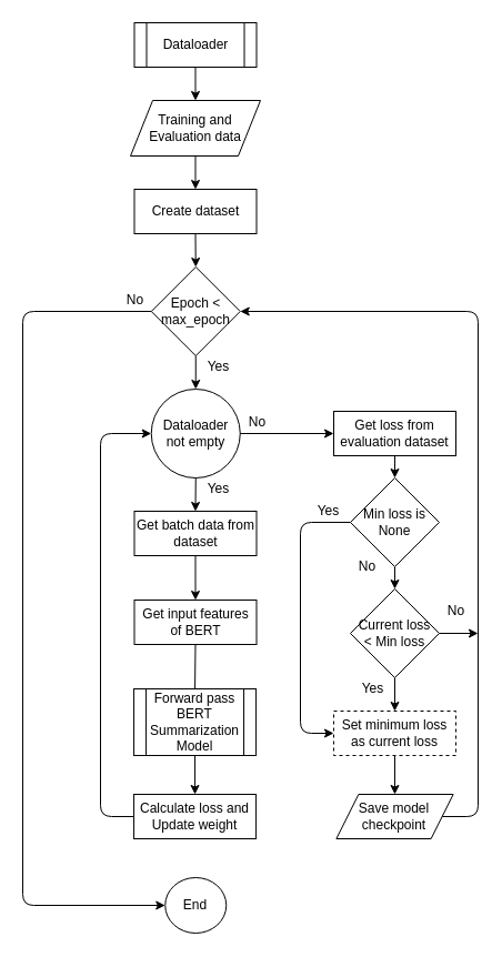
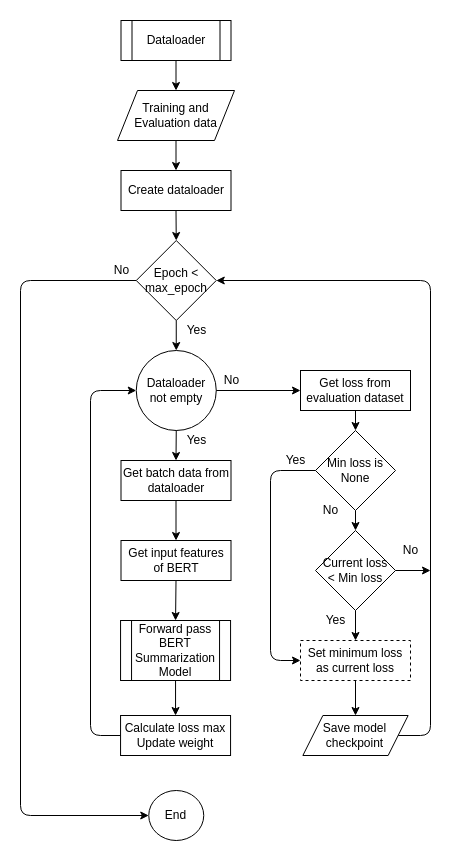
  <mxCell id="0" />
  <mxCell id="1" parent="0" />
  <mxCell id="2" value="End" style="ellipse;whiteSpace=wrap;html=1;" parent="1" vertex="1"><mxGeometry x="148.25" y="790" width="55" height="50" as="geometry" /></mxCell>
- <mxCell id="3" value="Create dataset" style="rounded=0;whiteSpace=wrap;html=1;" parent="1" vertex="1"><mxGeometry x="120.5" y="170" width="110" height="40" as="geometry" /></mxCell>
+ <mxCell id="3" value="Create dataloader" style="rounded=0;whiteSpace=wrap;html=1;" parent="1" vertex="1"><mxGeometry x="120.5" y="170" width="110" height="40" as="geometry" /></mxCell>
  <mxCell id="4" value="Epoch &amp;lt; max_epoch" style="rhombus;whiteSpace=wrap;html=1;" parent="1" vertex="1"><mxGeometry x="135.75" y="240" width="80" height="80" as="geometry" /></mxCell>
  <mxCell id="5" value="Dataloader not empty" style="ellipse;whiteSpace=wrap;html=1;" parent="1" vertex="1"><mxGeometry x="135.75" y="350" width="80" height="80" as="geometry" /></mxCell>
  <mxCell id="6" value="Dataloader" style="shape=process;whiteSpace=wrap;html=1;backgroundOutline=1;" parent="1" vertex="1"><mxGeometry x="120.5" y="20" width="110" height="40" as="geometry" /></mxCell>
  <mxCell id="7" value="Get loss from evaluation dataset" style="rounded=0;whiteSpace=wrap;html=1;" parent="1" vertex="1"><mxGeometry x="300" y="370" width="110" height="40" as="geometry" /></mxCell>
  <mxCell id="8" value="" style="endArrow=classic;html=1;exitX=0.5;exitY=1;exitDx=0;exitDy=0;entryX=0.5;entryY=0;entryDx=0;entryDy=0;" parent="1" source="3" target="4" edge="1"><mxGeometry width="50" height="50" relative="1" as="geometry"><mxPoint x="260" y="460" as="sourcePoint" /><mxPoint x="290" y="470" as="targetPoint" /></mxGeometry></mxCell>
  <mxCell id="9" value="" style="endArrow=classic;html=1;exitX=0.5;exitY=1;exitDx=0;exitDy=0;entryX=0.5;entryY=0;entryDx=0;entryDy=0;" parent="1" source="4" target="5" edge="1"><mxGeometry width="50" height="50" relative="1" as="geometry"><mxPoint x="224" y="630" as="sourcePoint" /><mxPoint x="300" y="660" as="targetPoint" /></mxGeometry></mxCell>
  <mxCell id="10" value="" style="endArrow=classic;html=1;exitX=0.5;exitY=1;exitDx=0;exitDy=0;entryX=0.5;entryY=0;entryDx=0;entryDy=0;" parent="1" source="5" edge="1" target="17"><mxGeometry width="50" height="50" relative="1" as="geometry"><mxPoint x="240" y="790" as="sourcePoint" /><mxPoint x="210" y="600" as="targetPoint" /></mxGeometry></mxCell>
  <mxCell id="11" value="Training and Evaluation data" style="shape=parallelogram;perimeter=parallelogramPerimeter;whiteSpace=wrap;html=1;fixedSize=1;" parent="1" vertex="1"><mxGeometry x="117" y="90" width="117" height="50" as="geometry" /></mxCell>
  <mxCell id="12" value="" style="endArrow=classic;html=1;exitX=0.5;exitY=1;exitDx=0;exitDy=0;entryX=0.5;entryY=0;entryDx=0;entryDy=0;" parent="1" source="6" target="11" edge="1"><mxGeometry width="50" height="50" relative="1" as="geometry"><mxPoint x="330" y="170" as="sourcePoint" /><mxPoint x="380" y="120" as="targetPoint" /></mxGeometry></mxCell>
  <mxCell id="13" value="" style="endArrow=classic;html=1;exitX=0.5;exitY=1;exitDx=0;exitDy=0;entryX=0.5;entryY=0;entryDx=0;entryDy=0;" parent="1" source="11" target="3" edge="1"><mxGeometry width="50" height="50" relative="1" as="geometry"><mxPoint x="230.94" y="280" as="sourcePoint" /><mxPoint x="260" y="310" as="targetPoint" /></mxGeometry></mxCell>
  <mxCell id="14" value="" style="endArrow=classic;html=1;exitX=1;exitY=0.5;exitDx=0;exitDy=0;entryX=0;entryY=0.5;entryDx=0;entryDy=0;" parent="1" source="5" target="7" edge="1"><mxGeometry width="50" height="50" relative="1" as="geometry"><mxPoint x="350" y="720" as="sourcePoint" /><mxPoint x="360" y="750" as="targetPoint" /></mxGeometry></mxCell>
  <mxCell id="15" value="" style="endArrow=classic;html=1;exitX=0;exitY=0.5;exitDx=0;exitDy=0;entryX=0;entryY=0.5;entryDx=0;entryDy=0;" parent="1" source="4" target="2" edge="1"><mxGeometry width="50" height="50" relative="1" as="geometry"><mxPoint x="160" y="590" as="sourcePoint" /><mxPoint x="-30" y="1100" as="targetPoint" /><Array as="points"><mxPoint x="20" y="280" /><mxPoint x="20" y="815" /></Array></mxGeometry></mxCell>
  <mxCell id="16" value="" style="endArrow=classic;html=1;entryX=0;entryY=0.5;entryDx=0;entryDy=0;exitX=0;exitY=0.5;exitDx=0;exitDy=0;" parent="1" source="21" target="5" edge="1"><mxGeometry width="50" height="50" relative="1" as="geometry"><mxPoint x="100" y="1340" as="sourcePoint" /><mxPoint x="40" y="730" as="targetPoint" /><Array as="points"><mxPoint x="90" y="735" /><mxPoint x="90" y="390" /></Array></mxGeometry></mxCell>
- <mxCell id="17" value="Get batch data from dataset" style="rounded=0;whiteSpace=wrap;html=1;" parent="1" vertex="1"><mxGeometry x="120.5" y="460" width="110" height="40" as="geometry" /></mxCell>
+ <mxCell id="17" value="Get batch data from dataloader" style="rounded=0;whiteSpace=wrap;html=1;" parent="1" vertex="1"><mxGeometry x="120.5" y="460" width="110" height="40" as="geometry" /></mxCell>
  <mxCell id="18" value="Get input features of BERT" style="rounded=0;whiteSpace=wrap;html=1;" parent="1" vertex="1"><mxGeometry x="120.5" y="540" width="110" height="40" as="geometry" /></mxCell>
  <mxCell id="19" value="" style="endArrow=classic;html=1;exitX=0.5;exitY=1;exitDx=0;exitDy=0;entryX=0.5;entryY=0;entryDx=0;entryDy=0;" parent="1" source="17" target="18" edge="1"><mxGeometry width="50" height="50" relative="1" as="geometry"><mxPoint x="210.5" y="950" as="sourcePoint" /><mxPoint x="260" y="980" as="targetPoint" /></mxGeometry></mxCell>
- <mxCell id="20" value="" style="endArrow=none;html=1;exitX=0.5;exitY=1;exitDx=0;exitDy=0;entryX=0.5;entryY=0;entryDx=0;entryDy=0;" parent="1" source="18" target="42" edge="1"><mxGeometry width="50" height="50" relative="1" as="geometry"><mxPoint x="200.94" y="1090" as="sourcePoint" /><mxPoint x="200" y="600" as="targetPoint" /></mxGeometry></mxCell>
- <mxCell id="21" value="Calculate loss and Update weight" style="rounded=0;whiteSpace=wrap;html=1;" parent="1" vertex="1"><mxGeometry x="120.06" y="715" width="110" height="40" as="geometry" /></mxCell>
+ <mxCell id="20" value="" style="endArrow=classic;html=1;exitX=0.5;exitY=1;exitDx=0;exitDy=0;entryX=0.5;entryY=0;entryDx=0;entryDy=0;" parent="1" source="18" target="42" edge="1"><mxGeometry width="50" height="50" relative="1" as="geometry"><mxPoint x="200.94" y="1090" as="sourcePoint" /><mxPoint x="200" y="600" as="targetPoint" /></mxGeometry></mxCell>
+ <mxCell id="21" value="Calculate loss max Update weight" style="rounded=0;whiteSpace=wrap;html=1;" parent="1" vertex="1"><mxGeometry x="120.06" y="715" width="110" height="40" as="geometry" /></mxCell>
  <mxCell id="22" value="" style="endArrow=classic;html=1;entryX=0.5;entryY=0;entryDx=0;entryDy=0;exitX=0.5;exitY=1;exitDx=0;exitDy=0;" parent="1" source="42" target="21" edge="1"><mxGeometry width="50" height="50" relative="1" as="geometry"><mxPoint x="190" y="690" as="sourcePoint" /><mxPoint x="270" y="1290" as="targetPoint" /></mxGeometry></mxCell>
  <mxCell id="23" value="Min loss is None" style="rhombus;whiteSpace=wrap;html=1;" parent="1" vertex="1"><mxGeometry x="315" y="430" width="80" height="80" as="geometry" /></mxCell>
  <mxCell id="24" value="Set minimum loss as current loss" style="rounded=0;whiteSpace=wrap;html=1;dashed=1;" parent="1" vertex="1"><mxGeometry x="300" y="640" width="110" height="40" as="geometry" /></mxCell>
  <mxCell id="25" value="" style="endArrow=classic;html=1;exitX=0.5;exitY=1;exitDx=0;exitDy=0;entryX=0.5;entryY=0;entryDx=0;entryDy=0;" parent="1" source="7" target="23" edge="1"><mxGeometry width="50" height="50" relative="1" as="geometry"><mxPoint x="582.5" y="780" as="sourcePoint" /><mxPoint x="632" y="860" as="targetPoint" /></mxGeometry></mxCell>
  <mxCell id="26" value="Current loss &lt;br&gt;&amp;lt; Min loss" style="rhombus;whiteSpace=wrap;html=1;" parent="1" vertex="1"><mxGeometry x="315" y="530" width="80" height="80" as="geometry" /></mxCell>
  <mxCell id="27" value="" style="endArrow=classic;html=1;entryX=0.5;entryY=0;entryDx=0;entryDy=0;exitX=0.5;exitY=1;exitDx=0;exitDy=0;" parent="1" source="23" target="26" edge="1"><mxGeometry width="50" height="50" relative="1" as="geometry"><mxPoint x="632" y="1050" as="sourcePoint" /><mxPoint x="566.41" y="1035" as="targetPoint" /></mxGeometry></mxCell>
  <mxCell id="28" value="" style="endArrow=classic;html=1;entryX=0.5;entryY=0;entryDx=0;entryDy=0;exitX=0.5;exitY=1;exitDx=0;exitDy=0;" parent="1" source="26" target="24" edge="1"><mxGeometry width="50" height="50" relative="1" as="geometry"><mxPoint x="566.5" y="1210" as="sourcePoint" /><mxPoint x="566.5" y="1290" as="targetPoint" /></mxGeometry></mxCell>
  <mxCell id="29" value="" style="endArrow=classic;html=1;exitX=1;exitY=0.5;exitDx=0;exitDy=0;entryX=1;entryY=0.5;entryDx=0;entryDy=0;" parent="1" source="30" target="4" edge="1"><mxGeometry width="50" height="50" relative="1" as="geometry"><mxPoint x="650" y="1280" as="sourcePoint" /><mxPoint x="650" y="570" as="targetPoint" /><Array as="points"><mxPoint x="430" y="735" /><mxPoint x="430" y="280" /></Array></mxGeometry></mxCell>
  <mxCell id="30" value="Save model checkpoint" style="shape=parallelogram;perimeter=parallelogramPerimeter;whiteSpace=wrap;html=1;fixedSize=1;" parent="1" vertex="1"><mxGeometry x="302.36" y="715" width="105.28" height="40" as="geometry" /></mxCell>
  <mxCell id="31" value="" style="endArrow=classic;html=1;exitX=0;exitY=0.5;exitDx=0;exitDy=0;entryX=0;entryY=0.5;entryDx=0;entryDy=0;" edge="1" parent="1" source="23" target="24"><mxGeometry width="50" height="50" relative="1" as="geometry"><mxPoint x="260" y="500" as="sourcePoint" /><mxPoint x="270" y="670" as="targetPoint" /><Array as="points"><mxPoint x="270" y="470" /><mxPoint x="270" y="660" /></Array></mxGeometry></mxCell>
  <mxCell id="32" value="" style="endArrow=classic;html=1;exitX=1;exitY=0.5;exitDx=0;exitDy=0;" edge="1" parent="1" source="26"><mxGeometry width="50" height="50" relative="1" as="geometry"><mxPoint x="390" y="630" as="sourcePoint" /><mxPoint x="430" y="570" as="targetPoint" /></mxGeometry></mxCell>
  <mxCell id="33" value="" style="endArrow=classic;html=1;entryX=0.5;entryY=0;entryDx=0;entryDy=0;exitX=0.5;exitY=1;exitDx=0;exitDy=0;" edge="1" parent="1" source="24" target="30"><mxGeometry width="50" height="50" relative="1" as="geometry"><mxPoint x="370" y="690" as="sourcePoint" /><mxPoint x="370" y="720" as="targetPoint" /></mxGeometry></mxCell>
  <mxCell id="34" value="No" style="text;html=1;align=center;verticalAlign=middle;resizable=0;points=[];autosize=1;strokeColor=none;" vertex="1" parent="1"><mxGeometry x="105.75" y="260" width="30" height="20" as="geometry" /></mxCell>
  <mxCell id="35" value="Yes" style="text;html=1;align=center;verticalAlign=middle;resizable=0;points=[];autosize=1;strokeColor=none;" vertex="1" parent="1"><mxGeometry x="175.75" y="320" width="40" height="20" as="geometry" /></mxCell>
  <mxCell id="36" value="No" style="text;html=1;align=center;verticalAlign=middle;resizable=0;points=[];autosize=1;strokeColor=none;" vertex="1" parent="1"><mxGeometry x="215.75" y="370" width="30" height="20" as="geometry" /></mxCell>
  <mxCell id="37" value="Yes" style="text;html=1;align=center;verticalAlign=middle;resizable=0;points=[];autosize=1;strokeColor=none;" vertex="1" parent="1"><mxGeometry x="175.75" y="430" width="40" height="20" as="geometry" /></mxCell>
  <mxCell id="38" value="Yes" style="text;html=1;align=center;verticalAlign=middle;resizable=0;points=[];autosize=1;strokeColor=none;" vertex="1" parent="1"><mxGeometry x="275" y="450" width="40" height="20" as="geometry" /></mxCell>
  <mxCell id="39" value="No" style="text;html=1;align=center;verticalAlign=middle;resizable=0;points=[];autosize=1;strokeColor=none;" vertex="1" parent="1"><mxGeometry x="315" y="500" width="30" height="20" as="geometry" /></mxCell>
  <mxCell id="40" value="Yes" style="text;html=1;align=center;verticalAlign=middle;resizable=0;points=[];autosize=1;strokeColor=none;" vertex="1" parent="1"><mxGeometry x="315" y="610" width="40" height="20" as="geometry" /></mxCell>
  <mxCell id="41" value="No" style="text;html=1;align=center;verticalAlign=middle;resizable=0;points=[];autosize=1;strokeColor=none;" vertex="1" parent="1"><mxGeometry x="395" y="540" width="30" height="20" as="geometry" /></mxCell>
  <mxCell id="42" value="&lt;span&gt;Forward pass BERT Summarization Model&lt;/span&gt;" style="shape=process;whiteSpace=wrap;html=1;backgroundOutline=1;" vertex="1" parent="1"><mxGeometry x="120.06" y="620" width="110" height="60" as="geometry" /></mxCell>
